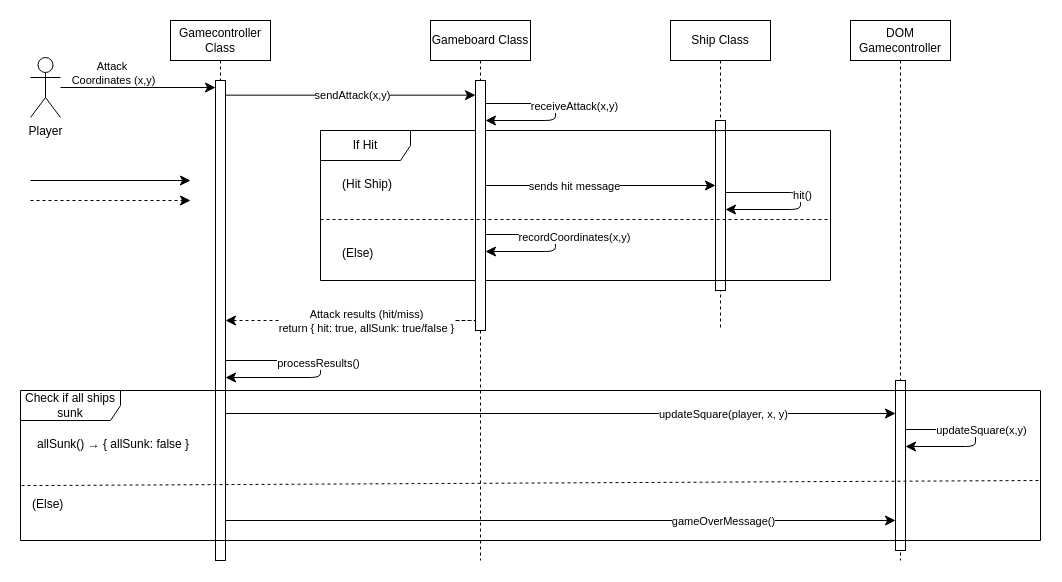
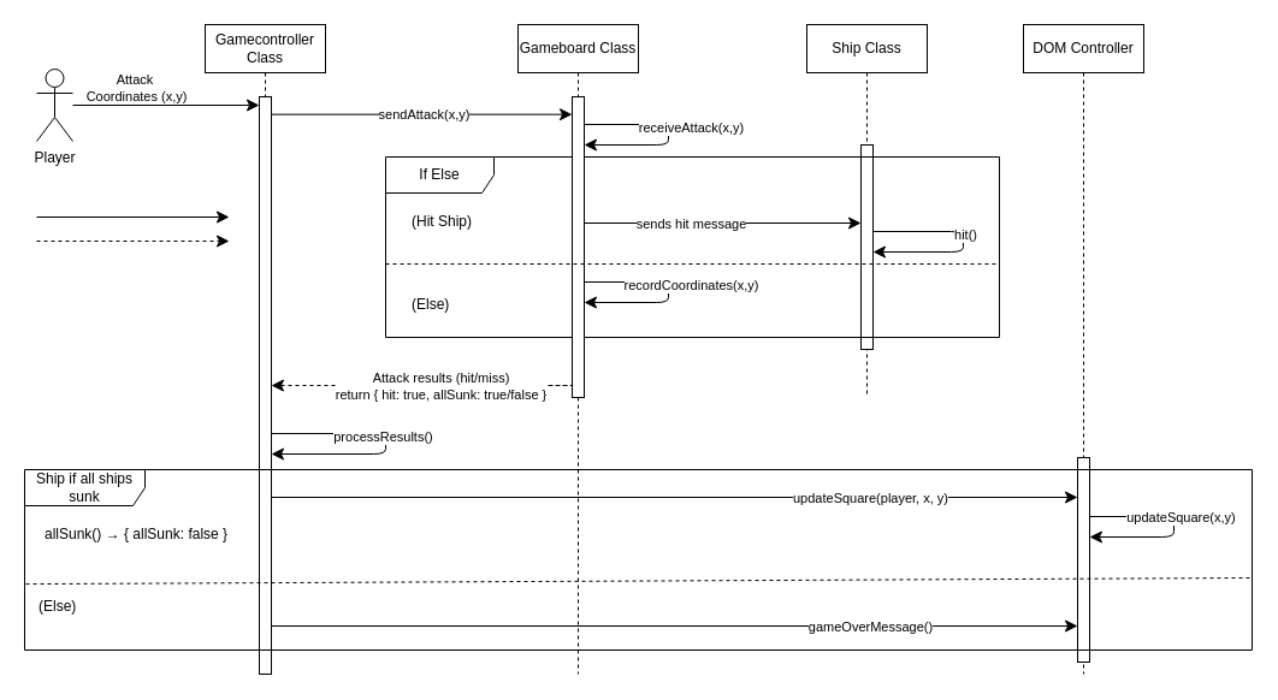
  <mxCell id="0" />
  <mxCell id="1" parent="0" />
  <mxCell id="2" value="Ship Class" style="shape=umlLifeline;perimeter=lifelinePerimeter;whiteSpace=wrap;html=1;container=1;dropTarget=0;collapsible=0;recursiveResize=0;outlineConnect=0;portConstraint=eastwest;newEdgeStyle={&quot;edgeStyle&quot;:&quot;elbowEdgeStyle&quot;,&quot;elbow&quot;:&quot;vertical&quot;,&quot;curved&quot;:0,&quot;rounded&quot;:0};" parent="1" vertex="1"><mxGeometry x="670" y="20" width="100" height="310" as="geometry" /></mxCell>
  <mxCell id="3" value="" style="endArrow=classic;startArrow=none;endFill=1;startFill=0;endSize=8;html=1;verticalAlign=bottom;labelBackgroundColor=none;edgeStyle=orthogonalEdgeStyle;" parent="2" edge="1" target="5" source="5"><mxGeometry width="160" relative="1" as="geometry"><mxPoint x="55" y="172" as="sourcePoint" /><mxPoint x="55" y="188.994" as="targetPoint" /><Array as="points"><mxPoint x="130" y="172" /><mxPoint x="130" y="189" /></Array></mxGeometry></mxCell>
  <mxCell id="4" value="hit()" style="edgeLabel;html=1;align=center;verticalAlign=middle;resizable=0;points=[];" parent="3" vertex="1" connectable="0"><mxGeometry x="-0.24" y="-2" relative="1" as="geometry"><mxPoint x="13" as="offset" /></mxGeometry></mxCell>
  <mxCell id="5" value="" style="html=1;points=[[0,0,0,0,5],[0,1,0,0,-5],[1,0,0,0,5],[1,1,0,0,-5]];perimeter=orthogonalPerimeter;outlineConnect=0;targetShapes=umlLifeline;portConstraint=eastwest;newEdgeStyle={&quot;curved&quot;:0,&quot;rounded&quot;:0};" vertex="1" parent="2"><mxGeometry x="45" y="100" width="10" height="170" as="geometry" /></mxCell>
  <mxCell id="6" value="Gameboard Class" style="shape=umlLifeline;perimeter=lifelinePerimeter;whiteSpace=wrap;html=1;container=1;dropTarget=0;collapsible=0;recursiveResize=0;outlineConnect=0;portConstraint=eastwest;newEdgeStyle={&quot;edgeStyle&quot;:&quot;elbowEdgeStyle&quot;,&quot;elbow&quot;:&quot;vertical&quot;,&quot;curved&quot;:0,&quot;rounded&quot;:0};" parent="1" vertex="1"><mxGeometry x="430" y="20" width="100" height="540" as="geometry" /></mxCell>
  <mxCell id="7" value="Player" style="shape=umlActor;verticalLabelPosition=bottom;verticalAlign=top;html=1;" parent="1" vertex="1"><mxGeometry x="30" y="57" width="30" height="60" as="geometry" /></mxCell>
  <mxCell id="8" value="" style="endArrow=classic;startArrow=none;endFill=1;startFill=0;endSize=8;html=1;verticalAlign=bottom;labelBackgroundColor=none;" parent="1" edge="1"><mxGeometry width="160" relative="1" as="geometry"><mxPoint x="30" y="180" as="sourcePoint" /><mxPoint x="190" y="180" as="targetPoint" /></mxGeometry></mxCell>
  <mxCell id="9" value="" style="endArrow=classic;startArrow=none;endFill=1;startFill=0;endSize=8;html=1;verticalAlign=bottom;labelBackgroundColor=none;dashed=1;" parent="1" edge="1"><mxGeometry width="160" relative="1" as="geometry"><mxPoint x="30" y="200" as="sourcePoint" /><mxPoint x="190" y="200" as="targetPoint" /></mxGeometry></mxCell>
- <mxCell id="10" value="If Hit" style="shape=umlFrame;whiteSpace=wrap;html=1;pointerEvents=0;recursiveResize=0;container=1;collapsible=0;width=90;height=30;" parent="1" vertex="1"><mxGeometry x="320" y="130" width="510" height="150" as="geometry" /></mxCell>
+ <mxCell id="10" value="If Else" style="shape=umlFrame;whiteSpace=wrap;html=1;pointerEvents=0;recursiveResize=0;container=1;collapsible=0;width=90;height=30;" parent="1" vertex="1"><mxGeometry x="320" y="130" width="510" height="150" as="geometry" /></mxCell>
  <mxCell id="11" value="" style="html=1;points=[[0,0,0,0,5],[0,1,0,0,-5],[1,0,0,0,5],[1,1,0,0,-5]];perimeter=orthogonalPerimeter;outlineConnect=0;targetShapes=umlLifeline;portConstraint=eastwest;newEdgeStyle={&quot;curved&quot;:0,&quot;rounded&quot;:0};" parent="10" vertex="1"><mxGeometry x="155" y="-50" width="10" height="250" as="geometry" /></mxCell>
  <mxCell id="12" value="(Hit Ship)" style="text;html=1;" parent="10" vertex="1"><mxGeometry width="100" height="20" relative="1" as="geometry"><mxPoint x="20" y="40" as="offset" /></mxGeometry></mxCell>
  <mxCell id="13" value="(Else)" style="line;strokeWidth=1;dashed=1;labelPosition=center;verticalLabelPosition=bottom;align=left;verticalAlign=top;spacingLeft=20;spacingTop=15;html=1;whiteSpace=wrap;" parent="10" vertex="1"><mxGeometry y="84" width="510" height="10" as="geometry" /></mxCell>
  <mxCell id="14" value="" style="endArrow=classic;startArrow=none;endFill=1;startFill=0;endSize=8;html=1;verticalAlign=bottom;labelBackgroundColor=none;edgeStyle=orthogonalEdgeStyle;" parent="10" source="11" target="11" edge="1"><mxGeometry width="160" relative="1" as="geometry"><mxPoint x="175.0" y="104" as="sourcePoint" /><mxPoint x="175.19" y="121" as="targetPoint" /><Array as="points"><mxPoint x="235" y="104" /><mxPoint x="235" y="121" /></Array></mxGeometry></mxCell>
  <mxCell id="15" value="recordCoordinates(x,y)" style="edgeLabel;html=1;align=center;verticalAlign=middle;resizable=0;points=[];" parent="14" vertex="1" connectable="0"><mxGeometry x="-0.24" y="-2" relative="1" as="geometry"><mxPoint x="28" as="offset" /></mxGeometry></mxCell>
  <mxCell id="16" value="" style="endArrow=classic;startArrow=none;endFill=1;startFill=0;endSize=8;html=1;verticalAlign=bottom;labelBackgroundColor=none;edgeStyle=orthogonalEdgeStyle;" parent="10" source="11" target="11" edge="1"><mxGeometry width="160" relative="1" as="geometry"><mxPoint x="175.0" y="-27" as="sourcePoint" /><mxPoint x="175.46" y="-10.011" as="targetPoint" /><Array as="points"><mxPoint x="235" y="-27" /><mxPoint x="235" y="-10" /></Array></mxGeometry></mxCell>
  <mxCell id="17" value="receiveAttack(x,y)" style="edgeLabel;html=1;align=center;verticalAlign=middle;resizable=0;points=[];" parent="16" vertex="1" connectable="0"><mxGeometry x="-0.24" y="-2" relative="1" as="geometry"><mxPoint x="28" as="offset" /></mxGeometry></mxCell>
  <mxCell id="18" value="" style="endArrow=classic;startArrow=none;endFill=1;startFill=0;endSize=8;html=1;verticalAlign=bottom;labelBackgroundColor=none;" parent="1" source="7" target="27" edge="1"><mxGeometry width="160" relative="1" as="geometry"><mxPoint x="-100" y="9.58" as="sourcePoint" /><mxPoint x="20" y="10" as="targetPoint" /></mxGeometry></mxCell>
  <mxCell id="19" value="Attack&amp;nbsp;&lt;div&gt;Coordinates (x,y)&lt;/div&gt;" style="edgeLabel;html=1;align=center;verticalAlign=middle;resizable=0;points=[];" parent="18" vertex="1" connectable="0"><mxGeometry x="-0.124" y="1" relative="1" as="geometry"><mxPoint x="-16" y="-14" as="offset" /></mxGeometry></mxCell>
  <mxCell id="20" value="" style="endArrow=classic;startArrow=none;endFill=1;startFill=0;endSize=8;html=1;verticalAlign=bottom;labelBackgroundColor=none;" parent="1" target="5" edge="1"><mxGeometry width="160" relative="1" as="geometry"><mxPoint x="485" y="185" as="sourcePoint" /><mxPoint x="715" y="185" as="targetPoint" /></mxGeometry></mxCell>
  <mxCell id="21" value="sends hit message" style="edgeLabel;html=1;align=center;verticalAlign=middle;resizable=0;points=[];" parent="20" vertex="1" connectable="0"><mxGeometry x="-0.657" relative="1" as="geometry"><mxPoint x="49" as="offset" /></mxGeometry></mxCell>
- <mxCell id="22" value="DOM Gamecontroller" style="shape=umlLifeline;perimeter=lifelinePerimeter;whiteSpace=wrap;html=1;container=1;dropTarget=0;collapsible=0;recursiveResize=0;outlineConnect=0;portConstraint=eastwest;newEdgeStyle={&quot;curved&quot;:0,&quot;rounded&quot;:0};" parent="1" vertex="1"><mxGeometry x="850" y="20" width="100" height="540" as="geometry" /></mxCell>
+ <mxCell id="22" value="DOM Controller" style="shape=umlLifeline;perimeter=lifelinePerimeter;whiteSpace=wrap;html=1;container=1;dropTarget=0;collapsible=0;recursiveResize=0;outlineConnect=0;portConstraint=eastwest;newEdgeStyle={&quot;curved&quot;:0,&quot;rounded&quot;:0};" parent="1" vertex="1"><mxGeometry x="850" y="20" width="100" height="540" as="geometry" /></mxCell>
  <mxCell id="23" value="" style="html=1;points=[[0,0,0,0,5],[0,1,0,0,-5],[1,0,0,0,5],[1,1,0,0,-5]];perimeter=orthogonalPerimeter;outlineConnect=0;targetShapes=umlLifeline;portConstraint=eastwest;newEdgeStyle={&quot;curved&quot;:0,&quot;rounded&quot;:0};" vertex="1" parent="22"><mxGeometry x="45" y="360" width="10" height="170" as="geometry" /></mxCell>
  <mxCell id="24" value="" style="endArrow=classic;startArrow=none;endFill=1;startFill=0;endSize=8;html=1;verticalAlign=bottom;labelBackgroundColor=none;edgeStyle=orthogonalEdgeStyle;" edge="1" parent="22" source="23" target="23"><mxGeometry width="160" relative="1" as="geometry"><mxPoint x="50" y="409" as="sourcePoint" /><mxPoint x="50" y="425.994" as="targetPoint" /><Array as="points"><mxPoint x="125" y="409" /><mxPoint x="125" y="426" /></Array></mxGeometry></mxCell>
  <mxCell id="25" value="updateSquare(x,y)" style="edgeLabel;html=1;align=center;verticalAlign=middle;resizable=0;points=[];" vertex="1" connectable="0" parent="24"><mxGeometry x="-0.043" y="4" relative="1" as="geometry"><mxPoint x="1" y="-5" as="offset" /></mxGeometry></mxCell>
  <mxCell id="26" value="Gamecontroller Class" style="shape=umlLifeline;perimeter=lifelinePerimeter;whiteSpace=wrap;html=1;container=1;dropTarget=0;collapsible=0;recursiveResize=0;outlineConnect=0;portConstraint=eastwest;newEdgeStyle={&quot;curved&quot;:0,&quot;rounded&quot;:0};" vertex="1" parent="1"><mxGeometry x="170" y="20" width="100" height="540" as="geometry" /></mxCell>
  <mxCell id="27" value="" style="html=1;points=[[0,0,0,0,5],[0,1,0,0,-5],[1,0,0,0,5],[1,1,0,0,-5]];perimeter=orthogonalPerimeter;outlineConnect=0;targetShapes=umlLifeline;portConstraint=eastwest;newEdgeStyle={&quot;curved&quot;:0,&quot;rounded&quot;:0};" vertex="1" parent="26"><mxGeometry x="45" y="60" width="10" height="480" as="geometry" /></mxCell>
  <mxCell id="28" value="" style="endArrow=classic;startArrow=none;endFill=1;startFill=0;endSize=8;html=1;verticalAlign=bottom;labelBackgroundColor=none;edgeStyle=orthogonalEdgeStyle;" edge="1" parent="26" source="27" target="27"><mxGeometry width="160" relative="1" as="geometry"><mxPoint x="75" y="340" as="sourcePoint" /><mxPoint x="75" y="357" as="targetPoint" /><Array as="points"><mxPoint x="150" y="340" /><mxPoint x="150" y="357" /></Array></mxGeometry></mxCell>
  <mxCell id="29" value="processResults()" style="edgeLabel;html=1;align=center;verticalAlign=middle;resizable=0;points=[];" vertex="1" connectable="0" parent="28"><mxGeometry x="-0.24" y="-2" relative="1" as="geometry"><mxPoint x="13" as="offset" /></mxGeometry></mxCell>
  <mxCell id="30" value="" style="endArrow=classic;startArrow=none;endFill=1;startFill=0;endSize=8;html=1;verticalAlign=bottom;labelBackgroundColor=none;" edge="1" parent="1" source="27"><mxGeometry width="160" relative="1" as="geometry"><mxPoint x="220.4" y="94.66" as="sourcePoint" /><mxPoint x="475" y="94.66" as="targetPoint" /></mxGeometry></mxCell>
  <mxCell id="31" value="sendAttack(x,y)" style="edgeLabel;html=1;align=center;verticalAlign=middle;resizable=0;points=[];" vertex="1" connectable="0" parent="30"><mxGeometry x="0.011" relative="1" as="geometry"><mxPoint as="offset" /></mxGeometry></mxCell>
  <mxCell id="32" value="" style="endArrow=classic;startArrow=none;endFill=1;startFill=0;endSize=8;html=1;verticalAlign=bottom;labelBackgroundColor=none;dashed=1;" edge="1" parent="1" target="27"><mxGeometry width="160" relative="1" as="geometry"><mxPoint x="450" y="320" as="sourcePoint" /><mxPoint x="240" y="320" as="targetPoint" /><Array as="points"><mxPoint x="480" y="320" /></Array></mxGeometry></mxCell>
  <mxCell id="33" value="Attack results (hit/miss)&lt;div&gt;&lt;div&gt;return { hit: true, allSunk: true/false }&lt;/div&gt;&lt;/div&gt;" style="edgeLabel;html=1;align=center;verticalAlign=middle;resizable=0;points=[];" vertex="1" connectable="0" parent="32"><mxGeometry x="0.264" y="-2" relative="1" as="geometry"><mxPoint x="35" y="2" as="offset" /></mxGeometry></mxCell>
  <mxCell id="34" value="" style="endArrow=classic;startArrow=none;endFill=1;startFill=0;endSize=8;html=1;verticalAlign=bottom;labelBackgroundColor=none;" edge="1" parent="1"><mxGeometry width="160" relative="1" as="geometry"><mxPoint x="225" y="413" as="sourcePoint" /><mxPoint x="895" y="413" as="targetPoint" /></mxGeometry></mxCell>
  <mxCell id="35" value="updateSquare(player, x, y)" style="edgeLabel;html=1;align=center;verticalAlign=middle;resizable=0;points=[];" vertex="1" connectable="0" parent="34"><mxGeometry x="0.874" y="-1" relative="1" as="geometry"><mxPoint x="-131" y="-1" as="offset" /></mxGeometry></mxCell>
- <mxCell id="36" value="Check if all ships sunk" style="shape=umlFrame;whiteSpace=wrap;html=1;pointerEvents=0;recursiveResize=0;container=1;collapsible=0;width=100;height=30;" vertex="1" parent="1"><mxGeometry x="20" y="390" width="1020" height="150" as="geometry" /></mxCell>
+ <mxCell id="36" value="Ship if all ships sunk" style="shape=umlFrame;whiteSpace=wrap;html=1;pointerEvents=0;recursiveResize=0;container=1;collapsible=0;width=100;height=30;" vertex="1" parent="1"><mxGeometry x="20" y="390" width="1020" height="150" as="geometry" /></mxCell>
  <mxCell id="37" value="&lt;div&gt;&lt;font color=&quot;#000000&quot;&gt;allSunk() → { allSunk: false }&lt;/font&gt;&lt;/div&gt;&lt;div&gt;&lt;br&gt;&lt;/div&gt;" style="text;html=1;" vertex="1" parent="36"><mxGeometry width="100" height="20" relative="1" as="geometry"><mxPoint x="15" y="40" as="offset" /></mxGeometry></mxCell>
  <mxCell id="38" value="&lt;div&gt;&lt;font color=&quot;#000000&quot;&gt;(Else)&lt;/font&gt;&lt;/div&gt;" style="text;html=1;" vertex="1" parent="36"><mxGeometry x="10" y="100" width="100" height="20" as="geometry" /></mxCell>
  <mxCell id="39" value="" style="endArrow=none;startArrow=none;endFill=0;startFill=0;endSize=8;html=1;verticalAlign=bottom;labelBackgroundColor=none;dashed=1;exitX=0.002;exitY=0.7;exitDx=0;exitDy=0;exitPerimeter=0;entryX=1.001;entryY=0.666;entryDx=0;entryDy=0;entryPerimeter=0;" edge="1" parent="36"><mxGeometry width="160" relative="1" as="geometry"><mxPoint x="1.02" y="95.1" as="sourcePoint" /><mxPoint x="1020" y="90.0" as="targetPoint" /></mxGeometry></mxCell>
  <mxCell id="40" value="" style="endArrow=classic;startArrow=none;endFill=1;startFill=0;endSize=8;html=1;verticalAlign=bottom;labelBackgroundColor=none;" edge="1" parent="1"><mxGeometry width="160" relative="1" as="geometry"><mxPoint x="225" y="520" as="sourcePoint" /><mxPoint x="895" y="520" as="targetPoint" /></mxGeometry></mxCell>
  <mxCell id="41" value="gameOverMessage()" style="edgeLabel;html=1;align=center;verticalAlign=middle;resizable=0;points=[];" vertex="1" connectable="0" parent="40"><mxGeometry x="0.874" y="-1" relative="1" as="geometry"><mxPoint x="-131" y="-1" as="offset" /></mxGeometry></mxCell>
